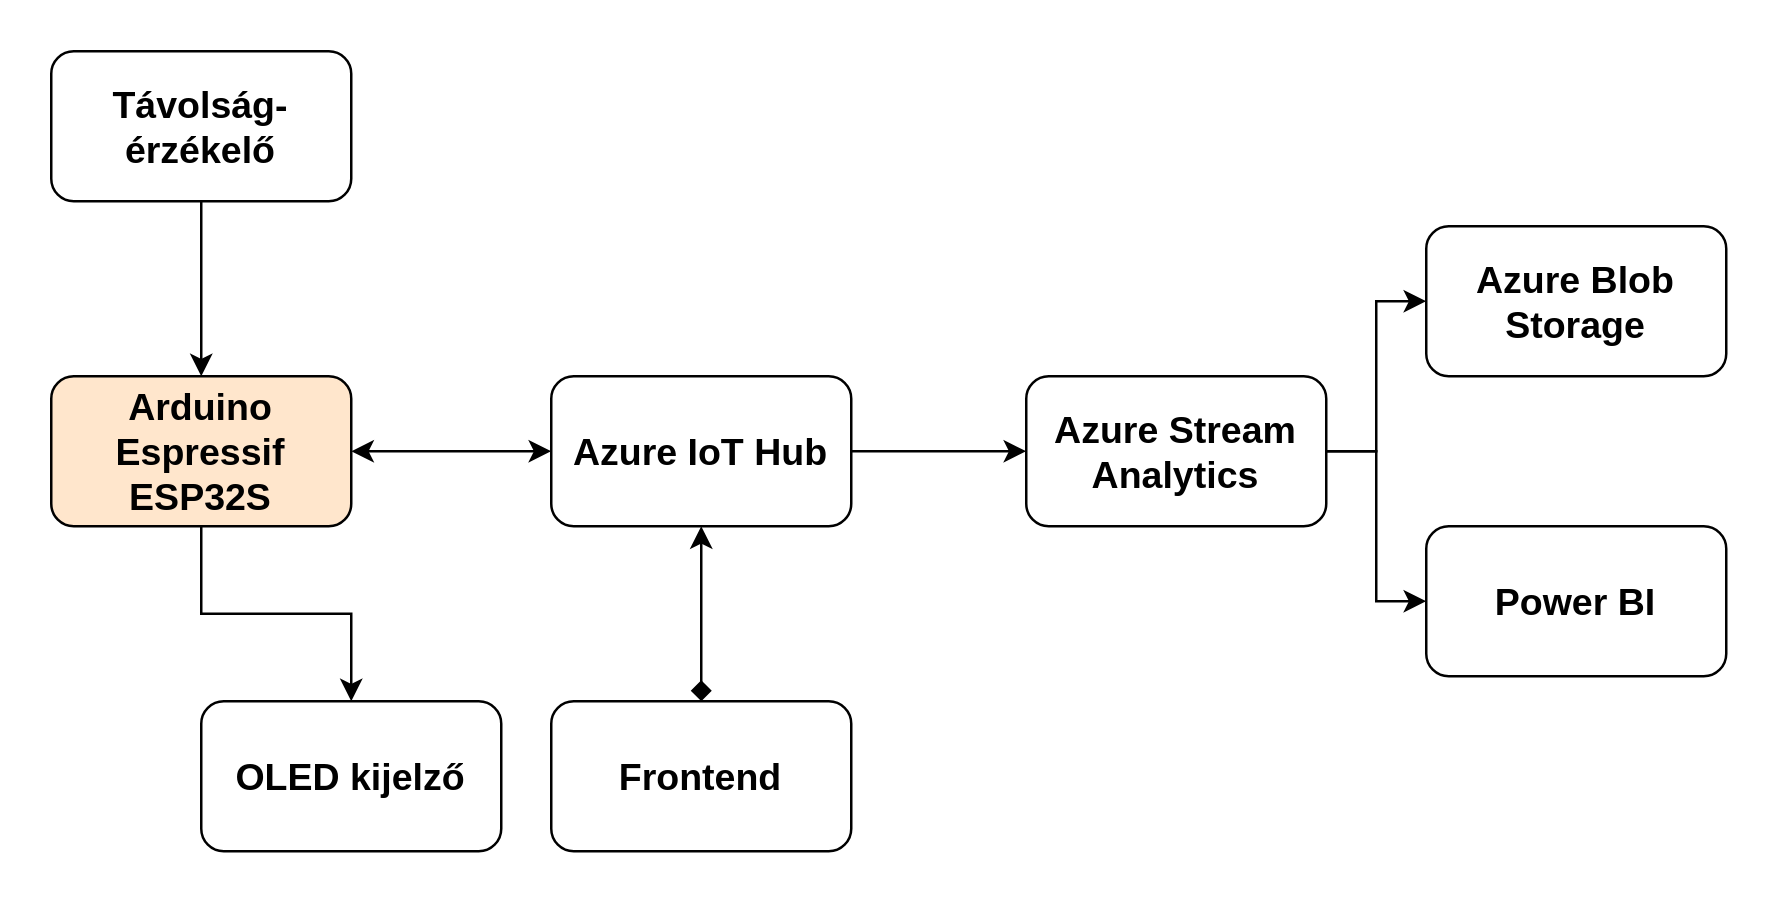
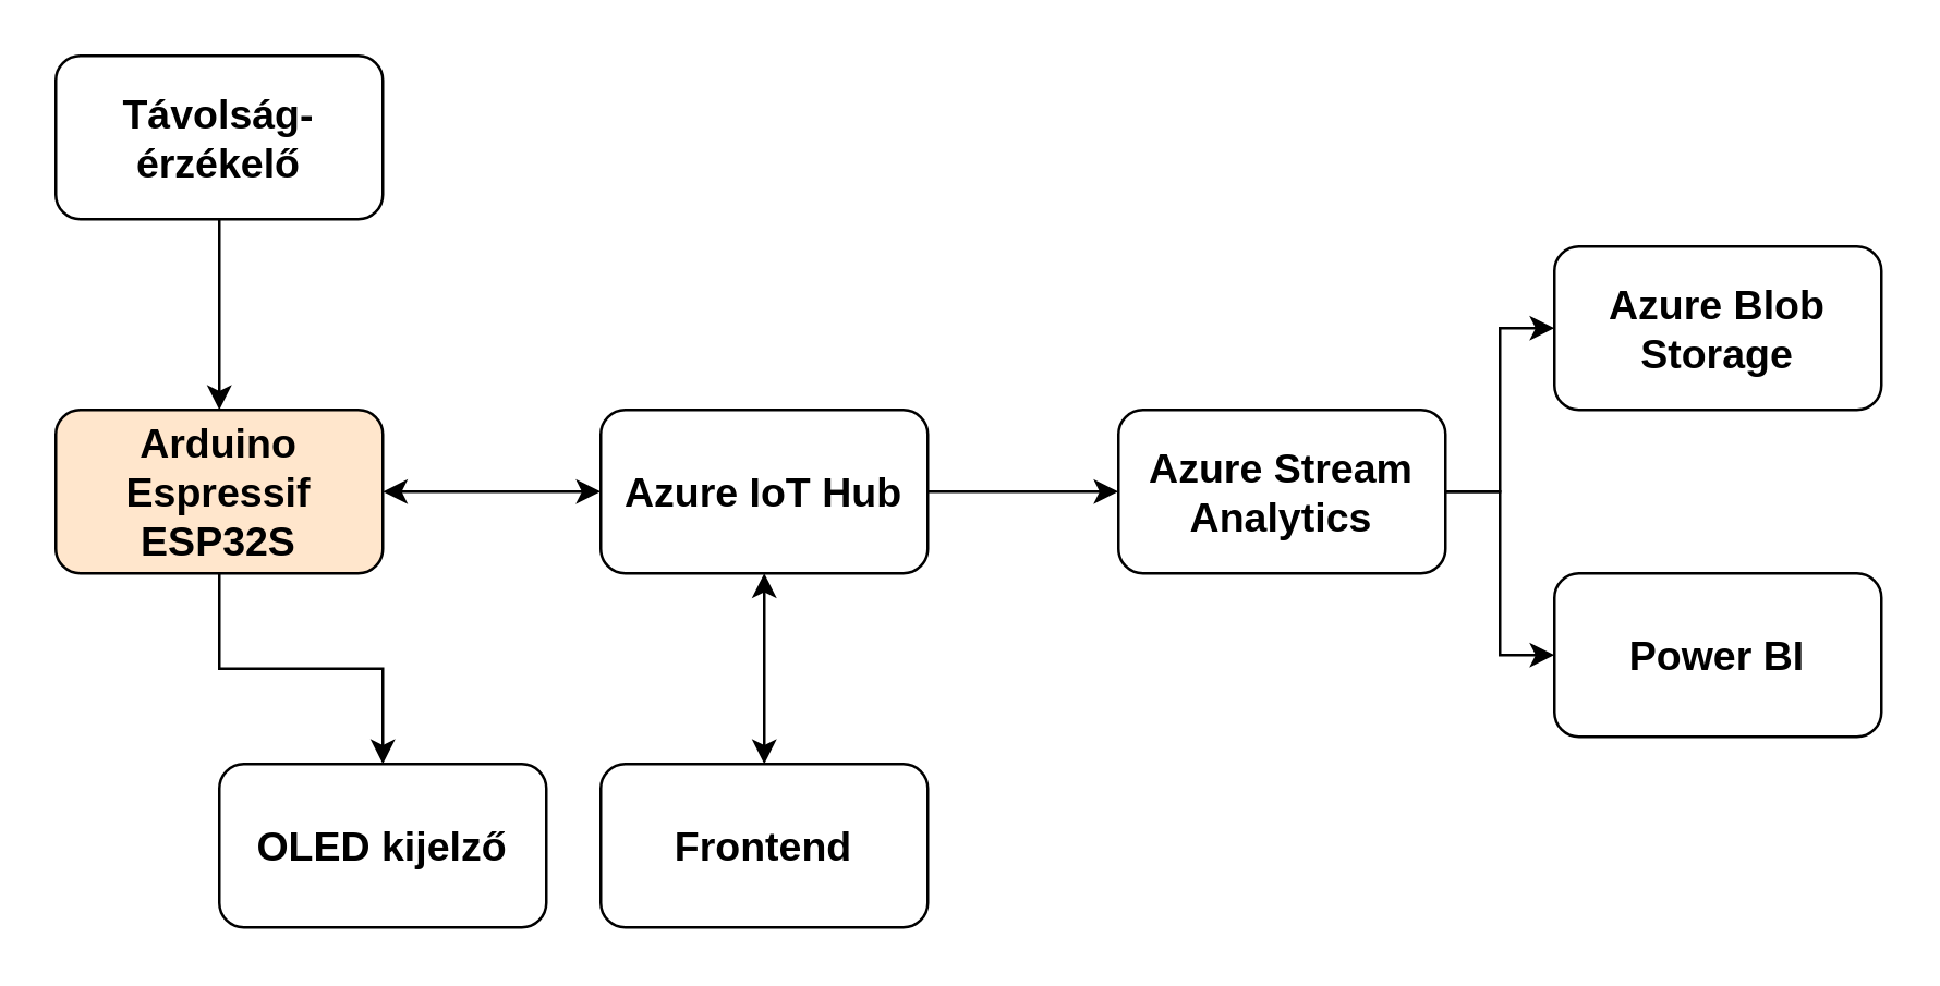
  <mxCell id="0" style=";html=1;" />
  <mxCell id="1" style=";html=1;" parent="0" />
  <mxCell id="2" value="" style="edgeStyle=orthogonalEdgeStyle;rounded=0;orthogonalLoop=1;jettySize=auto;html=1;" edge="1" parent="1" source="3" target="6"><mxGeometry relative="1" as="geometry" /></mxCell>
  <mxCell id="3" value="&lt;b&gt;&lt;font style=&quot;font-size: 15px&quot;&gt;Arduino Espressif ESP32S&lt;/font&gt;&lt;/b&gt;" style="rounded=1;whiteSpace=wrap;html=1;fillColor=#ffe6cc;" vertex="1" parent="1"><mxGeometry x="20" y="150" width="120" height="60" as="geometry" /></mxCell>
  <mxCell id="4" value="" style="edgeStyle=orthogonalEdgeStyle;rounded=0;orthogonalLoop=1;jettySize=auto;html=1;" edge="1" parent="1" source="5" target="3"><mxGeometry relative="1" as="geometry" /></mxCell>
  <mxCell id="5" value="&lt;b&gt;&lt;font style=&quot;font-size: 15px&quot;&gt;Távolság-érzékelő&lt;/font&gt;&lt;/b&gt;" style="rounded=1;whiteSpace=wrap;html=1;" vertex="1" parent="1"><mxGeometry x="20" y="20" width="120" height="60" as="geometry" /></mxCell>
  <mxCell id="6" value="&lt;b&gt;&lt;font style=&quot;font-size: 15px&quot;&gt;OLED kijelző&lt;/font&gt;&lt;/b&gt;" style="rounded=1;whiteSpace=wrap;html=1;" vertex="1" parent="1"><mxGeometry x="80" y="280" width="120" height="60" as="geometry" /></mxCell>
  <mxCell id="7" value="" style="edgeStyle=orthogonalEdgeStyle;rounded=0;orthogonalLoop=1;jettySize=auto;html=1;startArrow=classic;startFill=1;" edge="1" parent="1" source="10" target="3"><mxGeometry relative="1" as="geometry" /></mxCell>
  <mxCell id="8" value="" style="edgeStyle=orthogonalEdgeStyle;rounded=0;orthogonalLoop=1;jettySize=auto;html=1;startArrow=none;startFill=0;" edge="1" parent="1" source="10" target="13"><mxGeometry relative="1" as="geometry" /></mxCell>
- <mxCell id="9" value="" style="edgeStyle=orthogonalEdgeStyle;rounded=0;orthogonalLoop=1;jettySize=auto;html=1;startArrow=classic;startFill=1;endArrow=diamond;" edge="1" parent="1" source="10" target="16"><mxGeometry relative="1" as="geometry" /></mxCell>
+ <mxCell id="9" value="" style="edgeStyle=orthogonalEdgeStyle;rounded=0;orthogonalLoop=1;jettySize=auto;html=1;startArrow=classic;startFill=1;" edge="1" parent="1" source="10" target="16"><mxGeometry relative="1" as="geometry" /></mxCell>
  <mxCell id="10" value="&lt;b&gt;&lt;font style=&quot;font-size: 15px&quot;&gt;Azure IoT Hub&lt;/font&gt;&lt;/b&gt;" style="rounded=1;whiteSpace=wrap;html=1;" vertex="1" parent="1"><mxGeometry x="220" y="150" width="120" height="60" as="geometry" /></mxCell>
  <mxCell id="11" value="" style="edgeStyle=orthogonalEdgeStyle;rounded=0;orthogonalLoop=1;jettySize=auto;html=1;startArrow=none;startFill=0;" edge="1" parent="1" source="13" target="15"><mxGeometry relative="1" as="geometry"><Array as="points"><mxPoint x="550" y="180" /><mxPoint x="550" y="240" /></Array></mxGeometry></mxCell>
  <mxCell id="12" style="edgeStyle=orthogonalEdgeStyle;rounded=0;orthogonalLoop=1;jettySize=auto;html=1;exitX=1;exitY=0.5;exitDx=0;exitDy=0;entryX=0;entryY=0.5;entryDx=0;entryDy=0;startArrow=none;startFill=0;" edge="1" parent="1" source="13" target="14"><mxGeometry relative="1" as="geometry" /></mxCell>
  <mxCell id="13" value="&lt;b&gt;&lt;font style=&quot;font-size: 15px&quot;&gt;Azure Stream Analytics&lt;/font&gt;&lt;/b&gt;" style="rounded=1;whiteSpace=wrap;html=1;" vertex="1" parent="1"><mxGeometry x="410" y="150" width="120" height="60" as="geometry" /></mxCell>
  <mxCell id="14" value="&lt;b&gt;&lt;font style=&quot;font-size: 15px&quot;&gt;Azure Blob Storage&lt;/font&gt;&lt;/b&gt;" style="rounded=1;whiteSpace=wrap;html=1;" vertex="1" parent="1"><mxGeometry x="570" y="90" width="120" height="60" as="geometry" /></mxCell>
  <mxCell id="15" value="&lt;b&gt;&lt;font style=&quot;font-size: 15px&quot;&gt;Power BI&lt;/font&gt;&lt;/b&gt;" style="rounded=1;whiteSpace=wrap;html=1;" vertex="1" parent="1"><mxGeometry x="570" y="210" width="120" height="60" as="geometry" /></mxCell>
  <mxCell id="16" value="&lt;font style=&quot;font-size: 15px&quot;&gt;&lt;b&gt;Frontend&lt;/b&gt;&lt;/font&gt;" style="rounded=1;whiteSpace=wrap;html=1;" vertex="1" parent="1"><mxGeometry x="220" y="280" width="120" height="60" as="geometry" /></mxCell>
